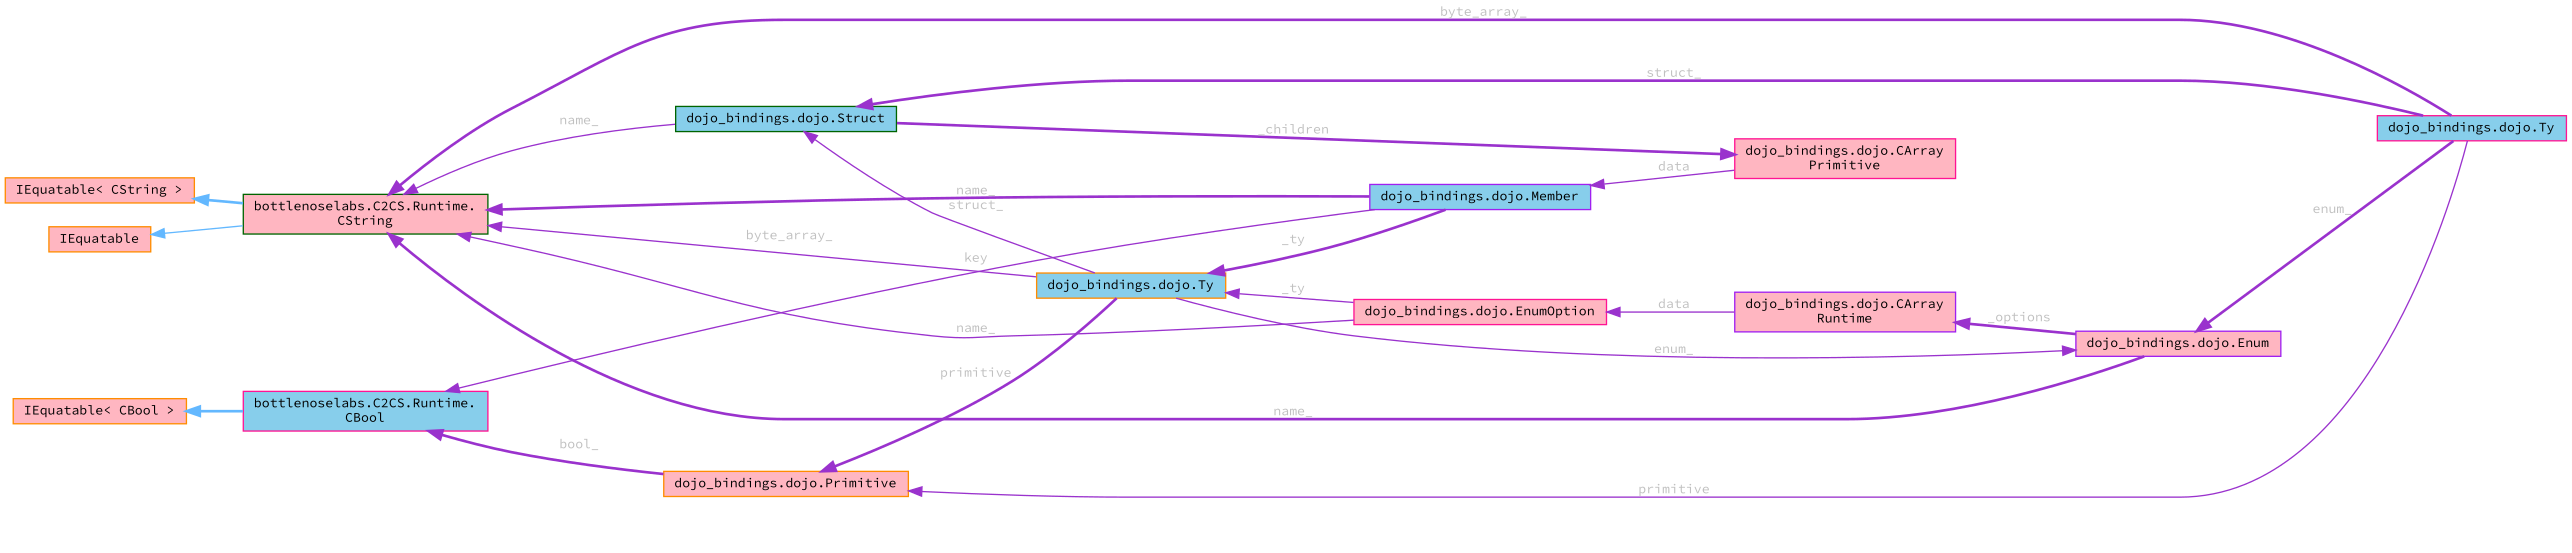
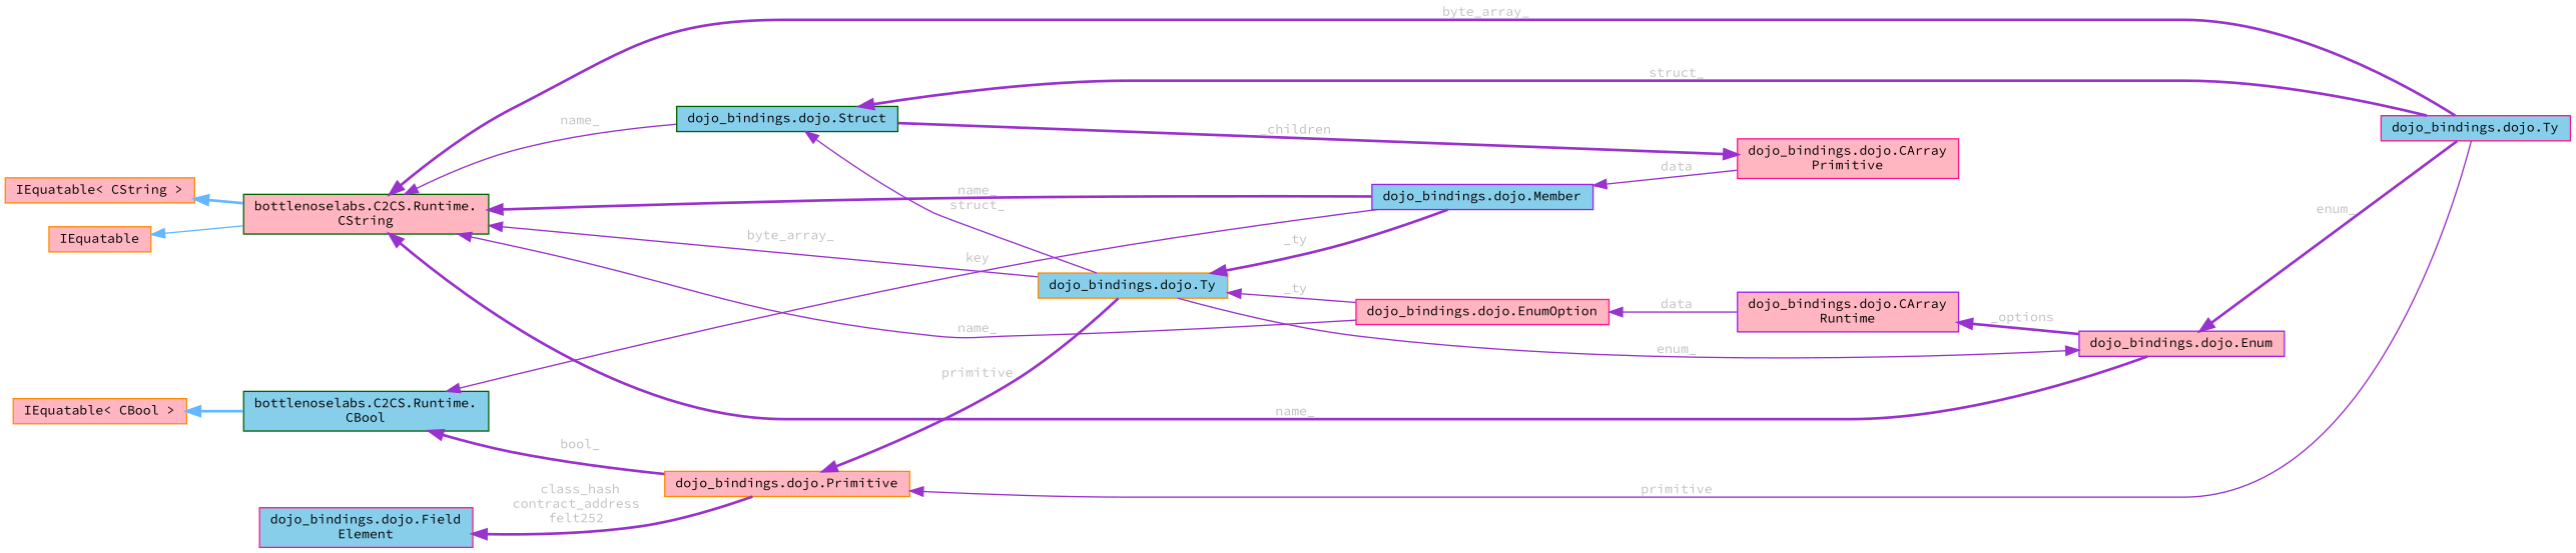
  digraph {
    fontname="Source Code Pro"
    rankdir=LR
    node [color=deeppink fillcolor=lightpink fontname="Source Code Pro" fontsize=10 shape=box style=filled]
    edge [color=darkorchid3 dir=back fontcolor=grey fontname="Source Code Pro" fontsize=10 labelfontname=Helvetica labelfontsize=10 style=bold]
    n1 [fillcolor=skyblue fontcolor=black height=0.2 label="dojo_bindings.dojo.Ty" width=0.4]
    n2 [color=darkgreen fillcolor=skyblue height=0.2 label="dojo_bindings.dojo.Struct" width=0.4]
    n3 [color=darkorange fillcolor=skyblue height=0.2 label="dojo_bindings.dojo.Ty" width=0.4]
    n4 [color=purple fillcolor=skyblue height=0.2 label="dojo_bindings.dojo.Member" width=0.4]
    n5 [height=0.2 label="dojo_bindings.dojo.EnumOption" width=0.4]
    n6 [color=darkgreen height=0.2 label="bottlenoselabs.C2CS.Runtime.\lCString" width=0.4]
    n7 [color=purple height=0.2 label="dojo_bindings.dojo.Enum" width=0.4]
    n8 [height=0.2 label="dojo_bindings.dojo.CArray\lPrimitive" width=0.4]
    n9 [color=purple height=0.2 label="dojo_bindings.dojo.CArray\lRuntime" width=0.4]
    n10 [color=darkorange height=0.2 label="IEquatable\< CString \>" width=0.4]
    n11 [color=darkorange height=0.2 label=IEquatable width=0.4]
    n12 [color=darkorange height=0.2 label="dojo_bindings.dojo.Primitive" width=0.4]
-   n13 [fillcolor=skyblue height=0.2 label="bottlenoselabs.C2CS.Runtime.\lCBool" width=0.4]
+   n13 [color=darkgreen fillcolor=skyblue height=0.2 label="bottlenoselabs.C2CS.Runtime.\lCBool" width=0.4]
    n14 [color=darkorange height=0.2 label="IEquatable\< CBool \>" width=0.4]
+   n15 [fillcolor=skyblue height=0.2 label="dojo_bindings.dojo.Field\lElement" width=0.4]
    n2 -> n1 [label=" struct_"]
    n2 -> n3 [label=" struct_" style=solid]
    n3 -> n4 [label=" _ty"]
    n3 -> n5 [label=" _ty" style=solid]
    n4 -> n8 [label=" data" style=solid]
    n5 -> n9 [label=" data" style=solid]
    n6 -> n1 [label=" byte_array_"]
    n6 -> n2 [label=" name_" style=solid]
    n6 -> n3 [label=" byte_array_" style=solid]
    n6 -> n4 [label=" name_"]
    n6 -> n5 [label=" name_" style=solid]
    n6 -> n7 [label=" name_"]
    n7 -> n1 [label=" enum_"]
    n7 -> n3 [label=" enum_" style=solid]
    n8 -> n2 [label=" _children"]
    n9 -> n7 [label=" _options"]
    n10 -> n6 [color=steelblue1 fontcolor=""]
    n11 -> n6 [color=steelblue1 style=solid fontcolor=""]
    n12 -> n1 [label=" primitive" style=solid]
    n12 -> n3 [label=" primitive"]
    n13 -> n4 [label=" key" style=solid]
    n13 -> n12 [label=" bool_"]
    n14 -> n13 [color=steelblue1 fontcolor=""]
+   n15 -> n12 [label=" class_hash\ncontract_address\nfelt252"]
  }
